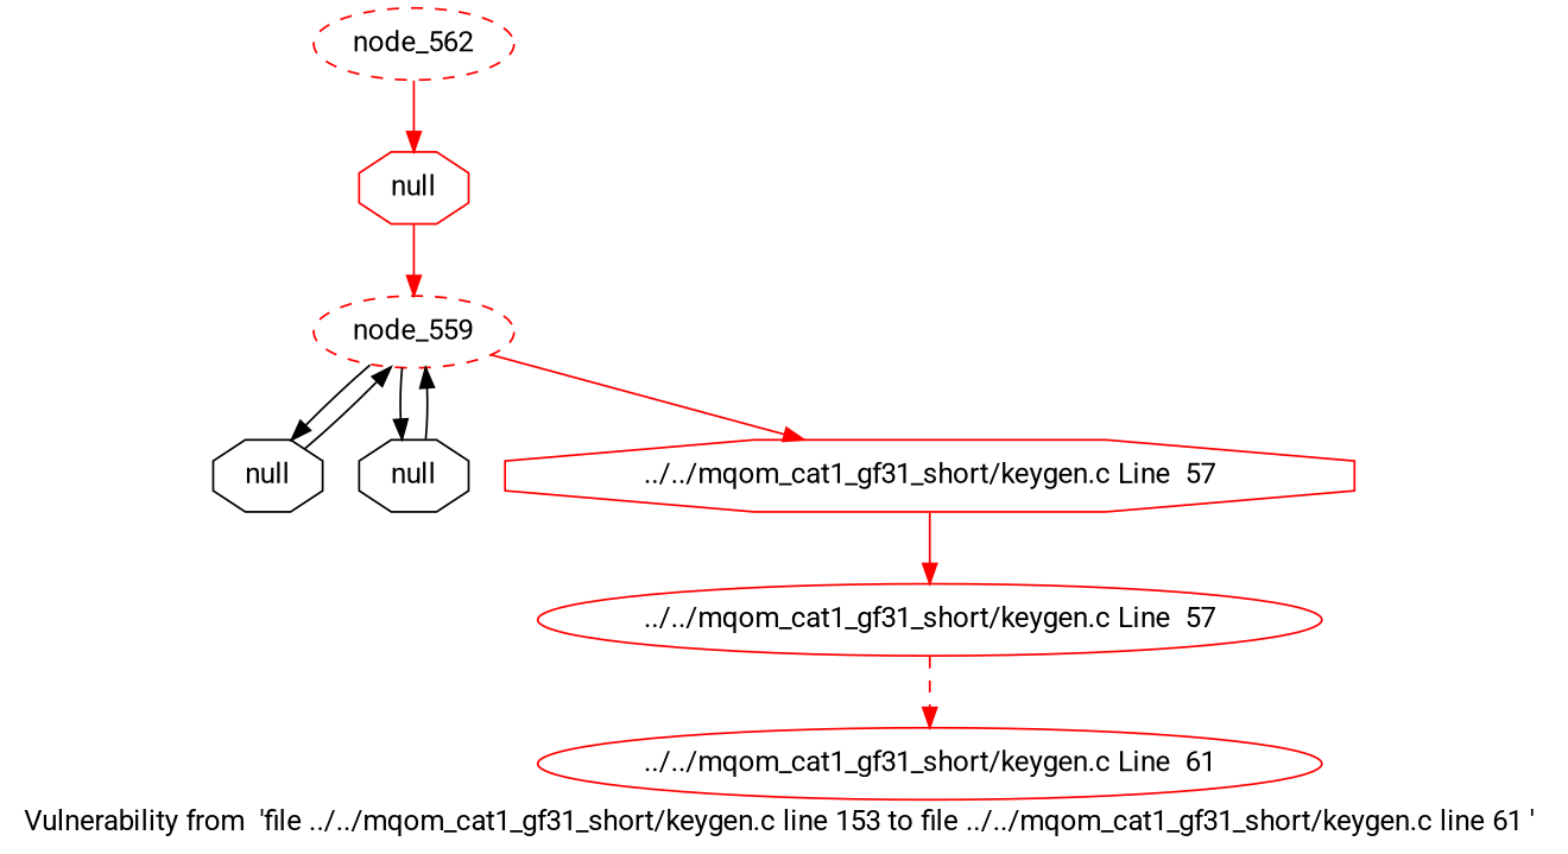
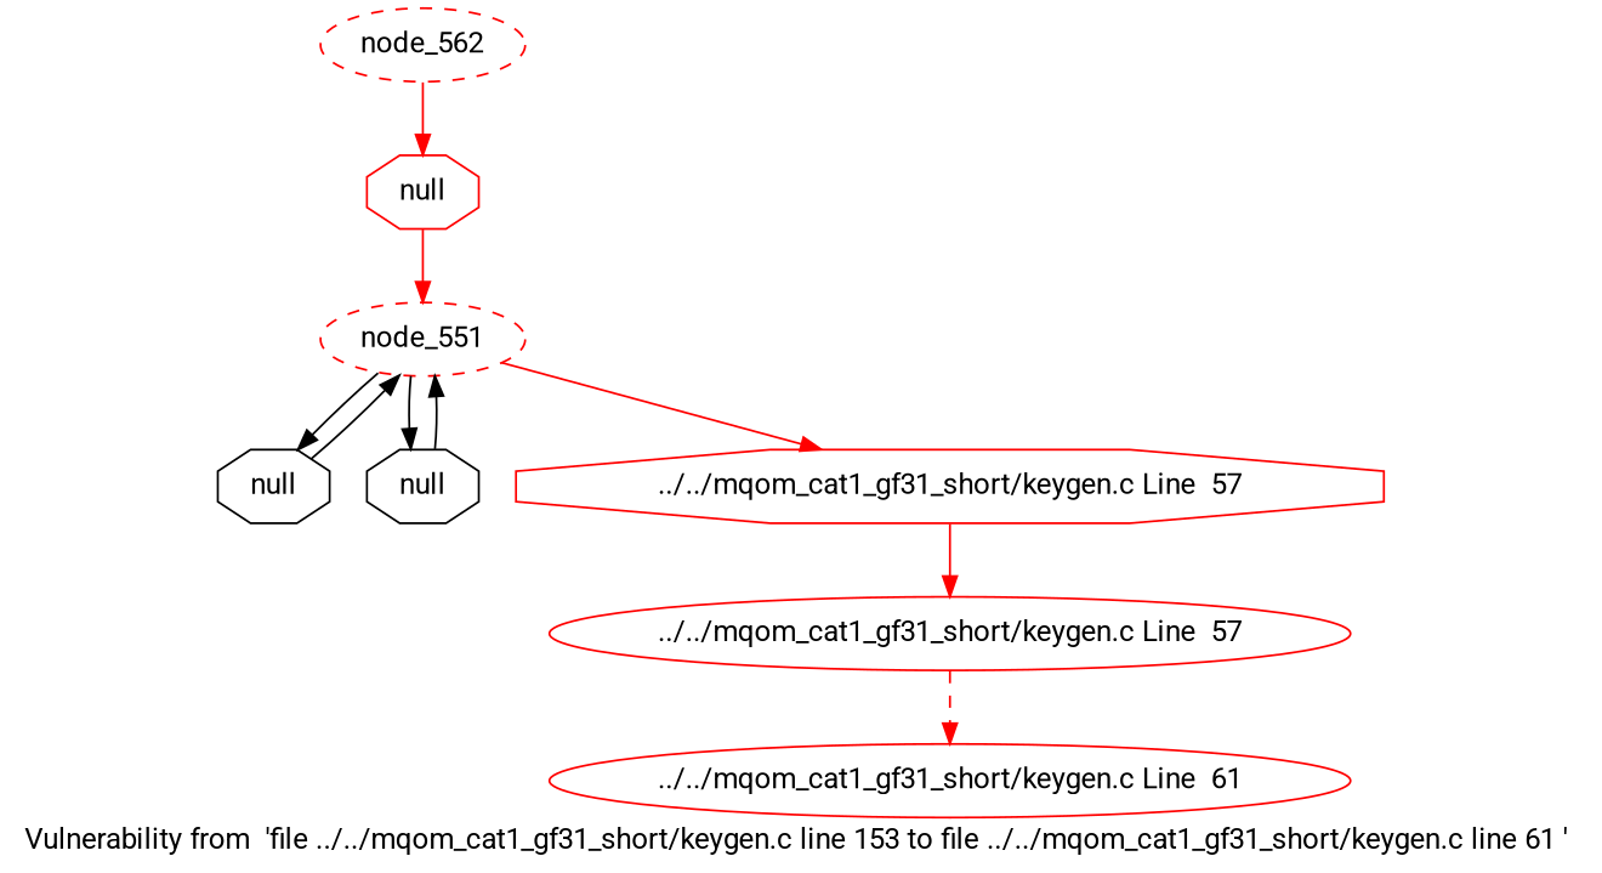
  digraph {
    label="Vulnerability from  'file ../../mqom_cat1_gf31_short/keygen.c line 153 to file ../../mqom_cat1_gf31_short/keygen.c line 61 ' "
    fontname=Roboto
    node [color=red shape=octagon style=solid fontname=Roboto]
    edge [color=red fontname=Roboto]
    n1 [label=null]
-   node_559 [shape=ellipse style=dashed]
+   node_559 [shape=ellipse style=dashed label=node_551]
    n3 [label=null color=""]
    n4 [label=null color=""]
    n5 [label="../../mqom_cat1_gf31_short/keygen.c Line  57"]
    node_562 [shape=ellipse style=dashed]
    n7 [label="../../mqom_cat1_gf31_short/keygen.c Line  61" shape=ellipse]
    n8 [label="../../mqom_cat1_gf31_short/keygen.c Line  57" shape=ellipse]
    n1 -> node_559
    node_559 -> n3 [color=""]
    node_559 -> n4 [color=""]
    node_559 -> n5
    n3 -> node_559 [color=""]
    n4 -> node_559 [color=""]
    n5 -> n8
    node_562 -> n1
    n8 -> n7 [style=dashed]
  }
